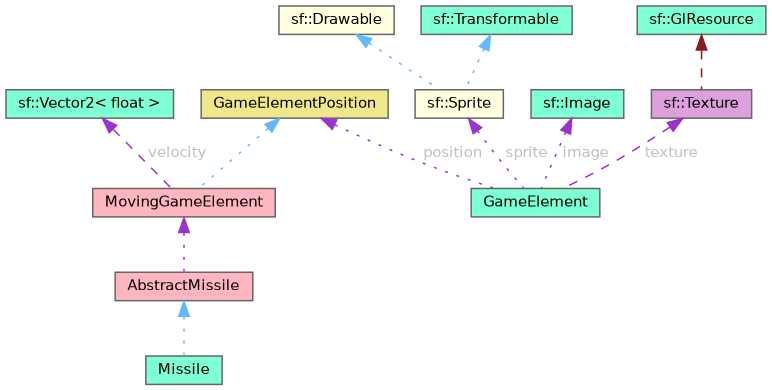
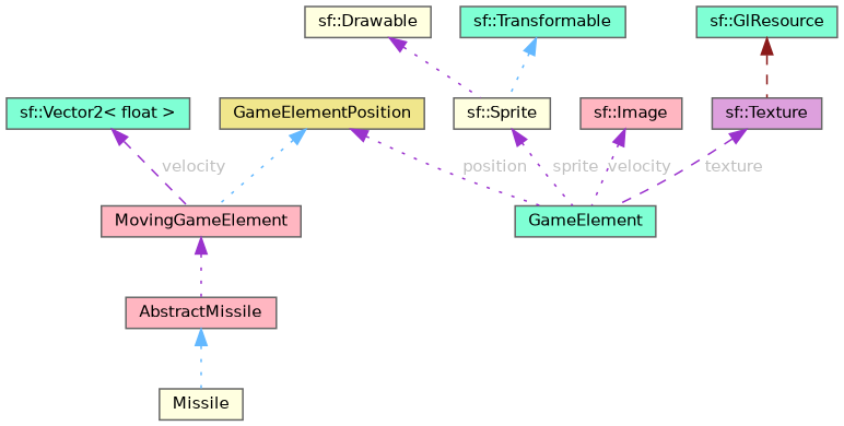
  digraph {
    node [color=gray40 fillcolor=aquamarine fontname=Helvetica fontsize=10 shape=box style=filled]
    edge [color=darkorchid3 dir=back fontname=Helvetica fontsize=10 labelfontname=Helvetica labelfontsize=10 style=dotted]
-   n1 [fontcolor=black height=0.2 label=Missile width=0.4]
+   n1 [fillcolor=lightyellow fontcolor=black height=0.2 label=Missile width=0.4]
    n2 [fillcolor=lightpink height=0.2 label=AbstractMissile width=0.4]
    n3 [fillcolor=lightpink height=0.2 label=MovingGameElement width=0.4]
    n4 [height=0.2 label=GameElement width=0.4]
    n5 [fillcolor=plum height=0.2 label="sf::Texture" width=0.4]
    n6 [height=0.2 label="sf::GlResource" width=0.4]
    n7 [fillcolor=lightyellow height=0.2 label="sf::Sprite" width=0.4]
    n8 [fillcolor=lightyellow height=0.2 label="sf::Drawable" width=0.4]
    n9 [height=0.2 label="sf::Transformable" width=0.4]
    n10 [fillcolor=khaki height=0.2 label=GameElementPosition width=0.4]
-   n11 [height=0.2 label="sf::Image" width=0.4]
+   n11 [fillcolor=lightpink height=0.2 label="sf::Image" width=0.4]
    n12 [height=0.2 label="sf::Vector2\< float \>" width=0.4]
    n2 -> n1 [color=steelblue1]
    n3 -> n2
    n5 -> n4 [fontcolor=grey label=" texture" style=dashed]
    n6 -> n5 [color=firebrick4 style=dashed]
    n7 -> n4 [fontcolor=grey label=" sprite"]
-   n8 -> n7 [color=steelblue1]
+   n8 -> n7
    n9 -> n7 [color=steelblue1]
    n10 -> n3 [color=steelblue1]
    n10 -> n4 [fontcolor=grey label=" position"]
-   n11 -> n4 [fontcolor=grey label=" image"]
+   n11 -> n4 [fontcolor=grey label=" velocity"]
    n12 -> n3 [fontcolor=grey label=" velocity" style=dashed]
  }
